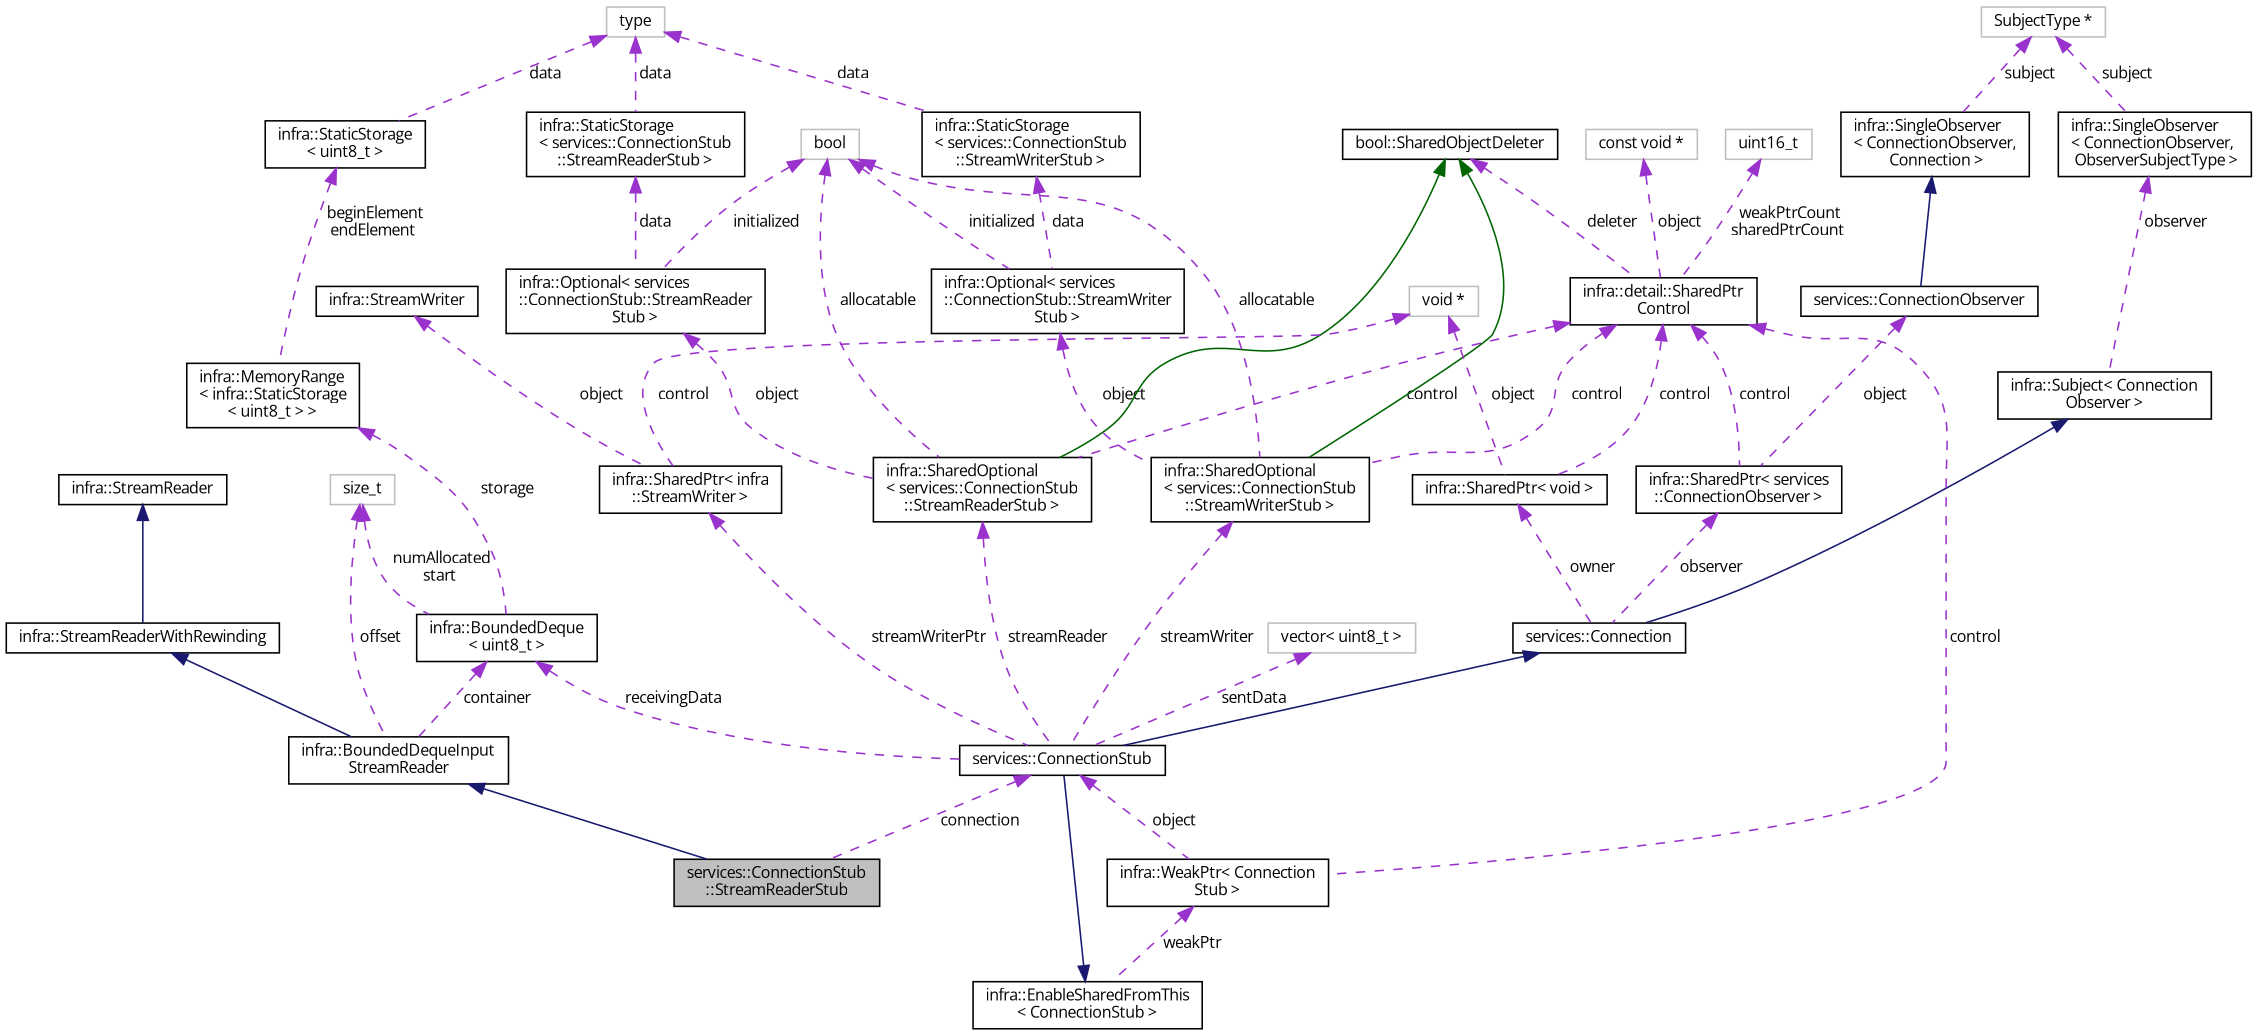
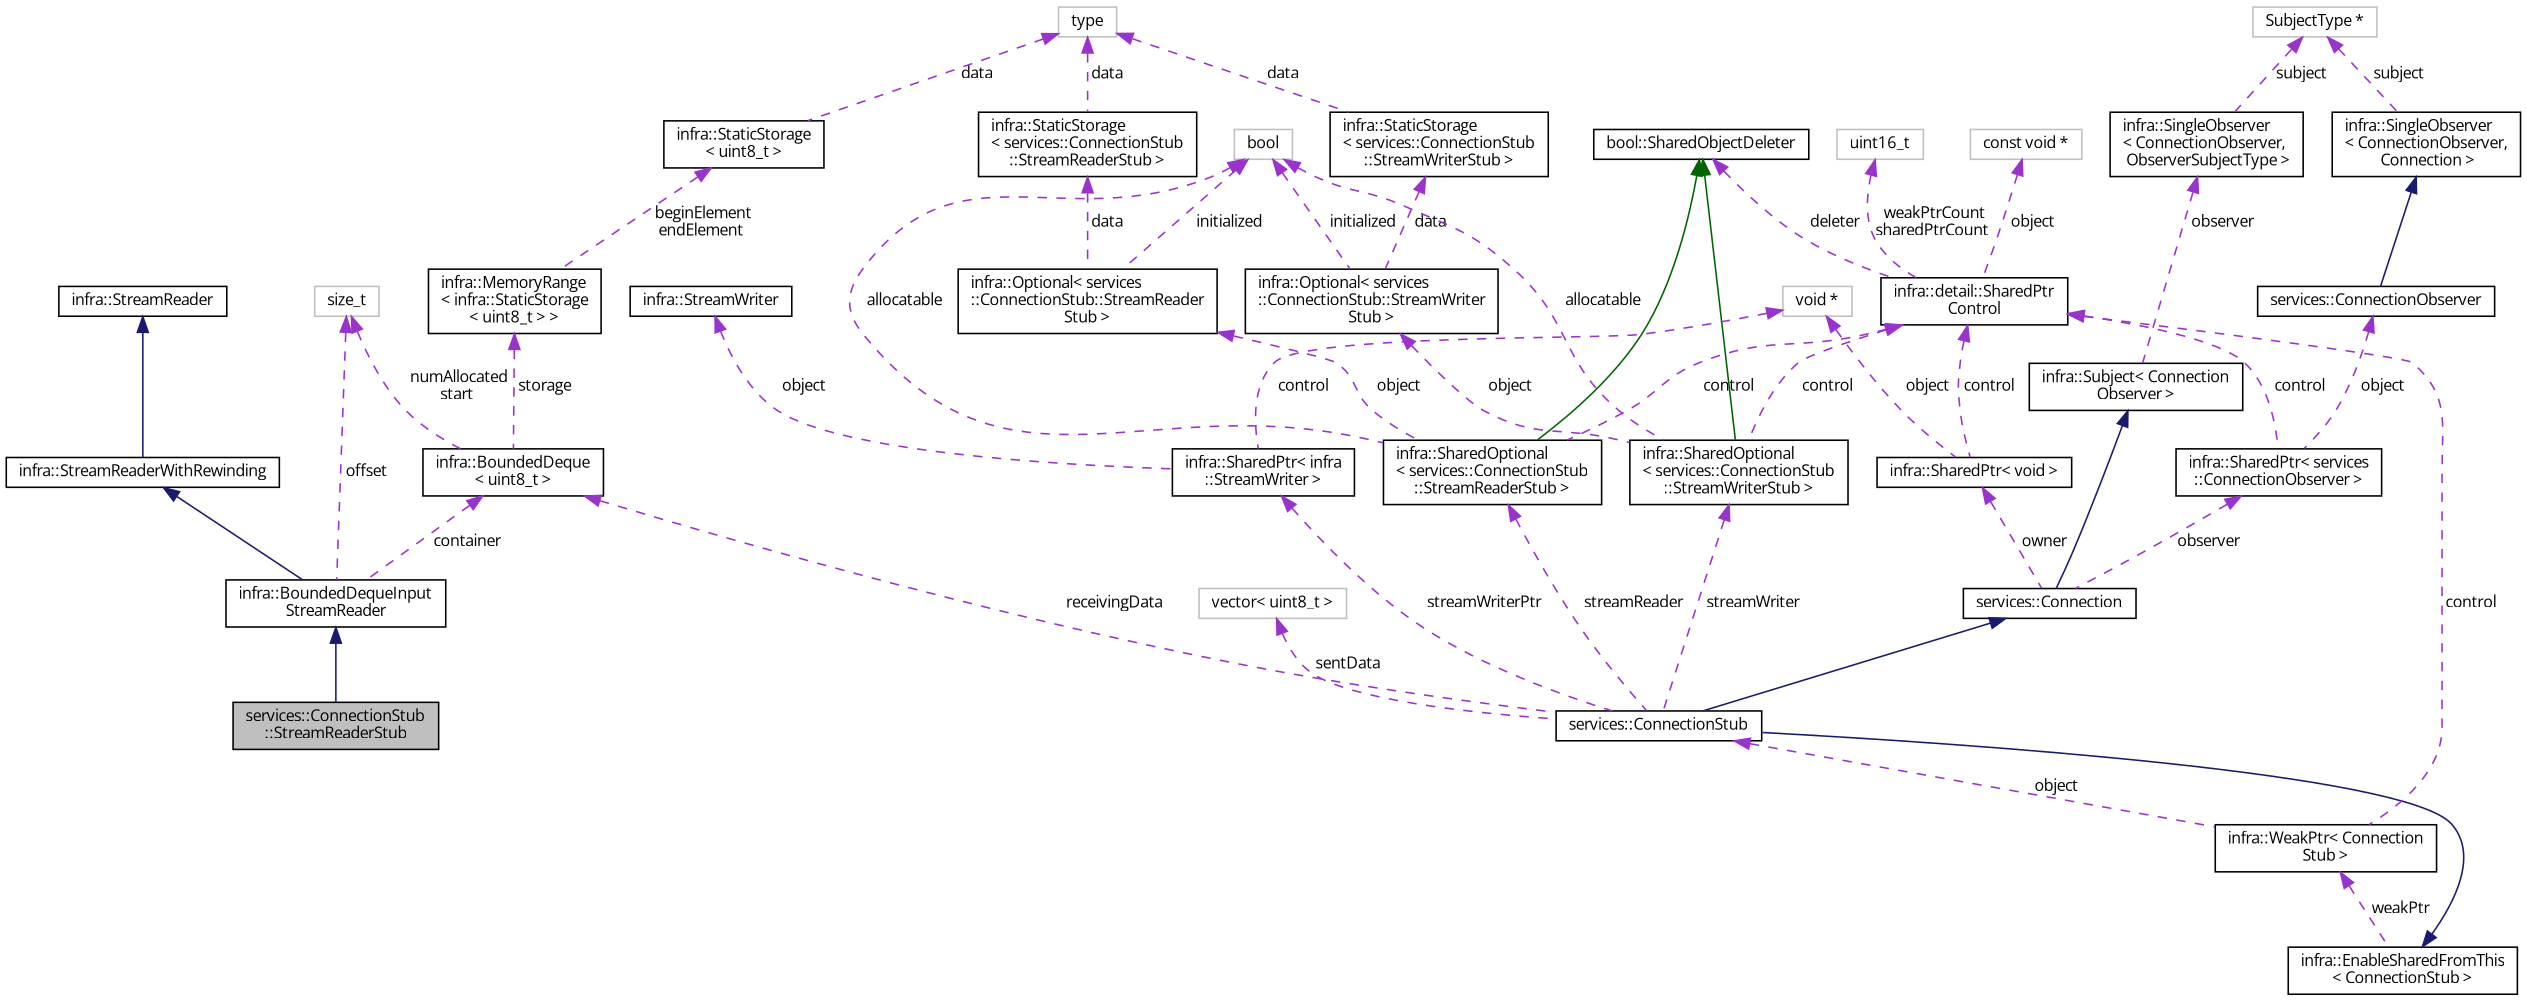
  digraph {
    fontname="Open Sans"
    rankdir=TB
    node [color=black fillcolor=white fontname="Open Sans" fontsize=10 shape=record style=filled]
    edge [color=darkorchid3 dir=back fontname="Open Sans" fontsize=10 labelfontname=Helvetica labelfontsize=10 style=dashed]
    n1 [fillcolor=grey75 fontcolor=black height=0.2 label="services::ConnectionStub\l::StreamReaderStub" width=0.4]
    n2 [height=0.2 label="infra::BoundedDequeInput\lStreamReader" width=0.4]
    n3 [height=0.2 label="infra::StreamReaderWithRewinding" width=0.4]
    n4 [height=0.2 label="infra::StreamReader" width=0.4]
    n5 [color=grey75 height=0.2 label=size_t width=0.4]
    n6 [height=0.2 label="infra::BoundedDeque\l\< uint8_t \>" width=0.4]
    n7 [height=0.2 label="services::ConnectionStub" width=0.4]
    n8 [height=0.2 label="infra::WeakPtr\< Connection\lStub \>" width=0.4]
    n9 [height=0.2 label="infra::MemoryRange\l\< infra::StaticStorage\l\< uint8_t \> \>" width=0.4]
    n10 [height=0.2 label="infra::StaticStorage\l\< uint8_t \>" width=0.4]
    n11 [color=grey75 height=0.2 label=type width=0.4]
    n12 [height=0.2 label="infra::StaticStorage\l\< services::ConnectionStub\l::StreamReaderStub \>" width=0.4]
    n13 [height=0.2 label="infra::StaticStorage\l\< services::ConnectionStub\l::StreamWriterStub \>" width=0.4]
    n14 [height=0.2 label="infra::Optional\< services\l::ConnectionStub::StreamReader\lStub \>" width=0.4]
    n15 [height=0.2 label="infra::Optional\< services\l::ConnectionStub::StreamWriter\lStub \>" width=0.4]
    n16 [height=0.2 label="infra::EnableSharedFromThis\l\< ConnectionStub \>" width=0.4]
    n17 [height=0.2 label="services::Connection" width=0.4]
    n18 [height=0.2 label="infra::Subject\< Connection\lObserver \>" width=0.4]
    n19 [height=0.2 label="infra::SingleObserver\l\< ConnectionObserver,\l ObserverSubjectType \>" width=0.4]
    n20 [color=grey75 height=0.2 label="SubjectType *" width=0.4]
    n21 [height=0.2 label="infra::SingleObserver\l\< ConnectionObserver,\l Connection \>" width=0.4]
    n22 [height=0.2 label="services::ConnectionObserver" width=0.4]
    n23 [height=0.2 label="infra::SharedPtr\< services\l::ConnectionObserver \>" width=0.4]
    n24 [height=0.2 label="infra::detail::SharedPtr\lControl" width=0.4]
    n25 [height=0.2 label="infra::SharedPtr\< void \>" width=0.4]
    n26 [height=0.2 label="infra::SharedOptional\l\< services::ConnectionStub\l::StreamReaderStub \>" width=0.4]
    n27 [height=0.2 label="infra::SharedOptional\l\< services::ConnectionStub\l::StreamWriterStub \>" width=0.4]
    n28 [height=0.2 label="infra::SharedPtr\< infra\l::StreamWriter \>" width=0.4]
    n29 [color=grey75 height=0.2 label="const void *" width=0.4]
    n30 [color=grey75 height=0.2 label=uint16_t width=0.4]
    n31 [height=0.2 label="bool::SharedObjectDeleter" width=0.4]
    n32 [color=grey75 height=0.2 label="void *" width=0.4]
    n33 [color=grey75 height=0.2 label=bool width=0.4]
    n34 [color=grey75 height=0.2 label="vector\< uint8_t \>" width=0.4]
    n35 [height=0.2 label="infra::StreamWriter" width=0.4]
    n2 -> n1 [color=midnightblue style=solid]
    n3 -> n2 [color=midnightblue style=solid]
    n4 -> n3 [color=midnightblue style=solid]
    n5 -> n2 [label=" offset"]
    n5 -> n6 [label=" numAllocated\nstart"]
    n6 -> n2 [label=" container"]
    n6 -> n7 [label=" receivingData"]
-   n7 -> n1 [label=" connection"]
    n7 -> n8 [label=" object"]
    n8 -> n16 [label=" weakPtr"]
    n9 -> n6 [label=" storage"]
    n10 -> n9 [label=" beginElement\nendElement"]
    n11 -> n10 [label=" data"]
    n11 -> n12 [label=" data"]
    n11 -> n13 [label=" data"]
    n12 -> n14 [label=" data"]
    n13 -> n15 [label=" data"]
    n14 -> n26 [label=" object"]
    n15 -> n27 [label=" object"]
    n16 -> n7 [color=midnightblue style=solid]
    n17 -> n7 [color=midnightblue style=solid]
    n18 -> n17 [color=midnightblue style=solid]
    n19 -> n18 [label=" observer"]
    n20 -> n19 [label=" subject"]
    n20 -> n21 [label=" subject"]
    n21 -> n22 [color=midnightblue style=solid]
    n22 -> n23 [label=" object"]
    n23 -> n17 [label=" observer"]
    n24 -> n8 [label=" control"]
    n24 -> n23 [label=" control"]
    n24 -> n25 [label=" control"]
    n24 -> n26 [label=" control"]
    n24 -> n27 [label=" control"]
    n25 -> n17 [label=" owner"]
    n26 -> n7 [label=" streamReader"]
    n27 -> n7 [label=" streamWriter"]
    n28 -> n7 [label=" streamWriterPtr"]
    n29 -> n24 [label=" object"]
    n30 -> n24 [label=" weakPtrCount\nsharedPtrCount"]
    n31 -> n24 [label=" deleter"]
    n31 -> n26 [color=darkgreen style=solid]
    n31 -> n27 [color=darkgreen style=solid]
    n32 -> n25 [label=" object"]
    n32 -> n28 [label=" control"]
    n33 -> n14 [label=" initialized"]
    n33 -> n15 [label=" initialized"]
    n33 -> n26 [label=" allocatable"]
    n33 -> n27 [label=" allocatable"]
    n34 -> n7 [label=" sentData"]
    n35 -> n28 [label=" object"]
  }
